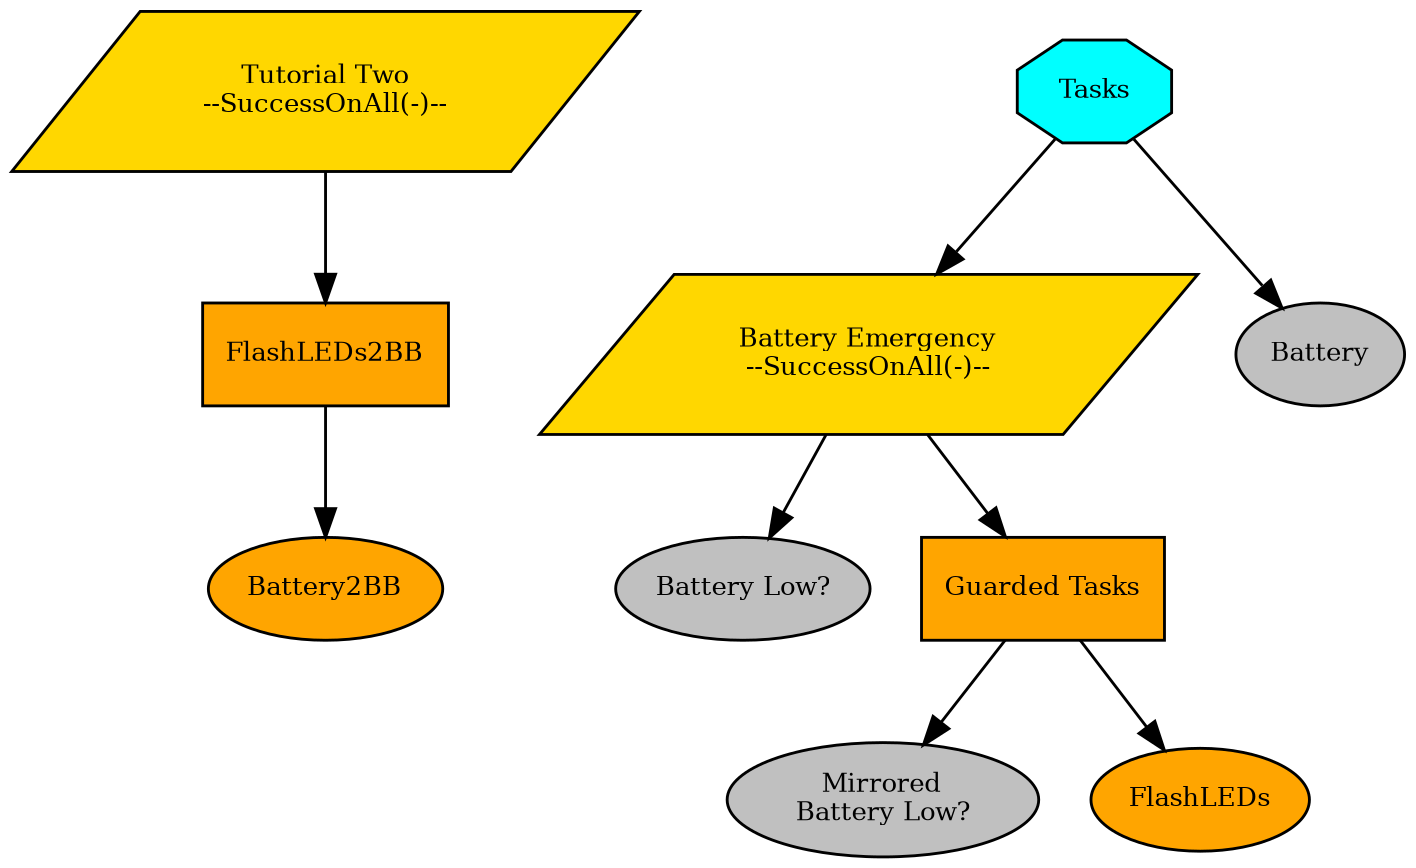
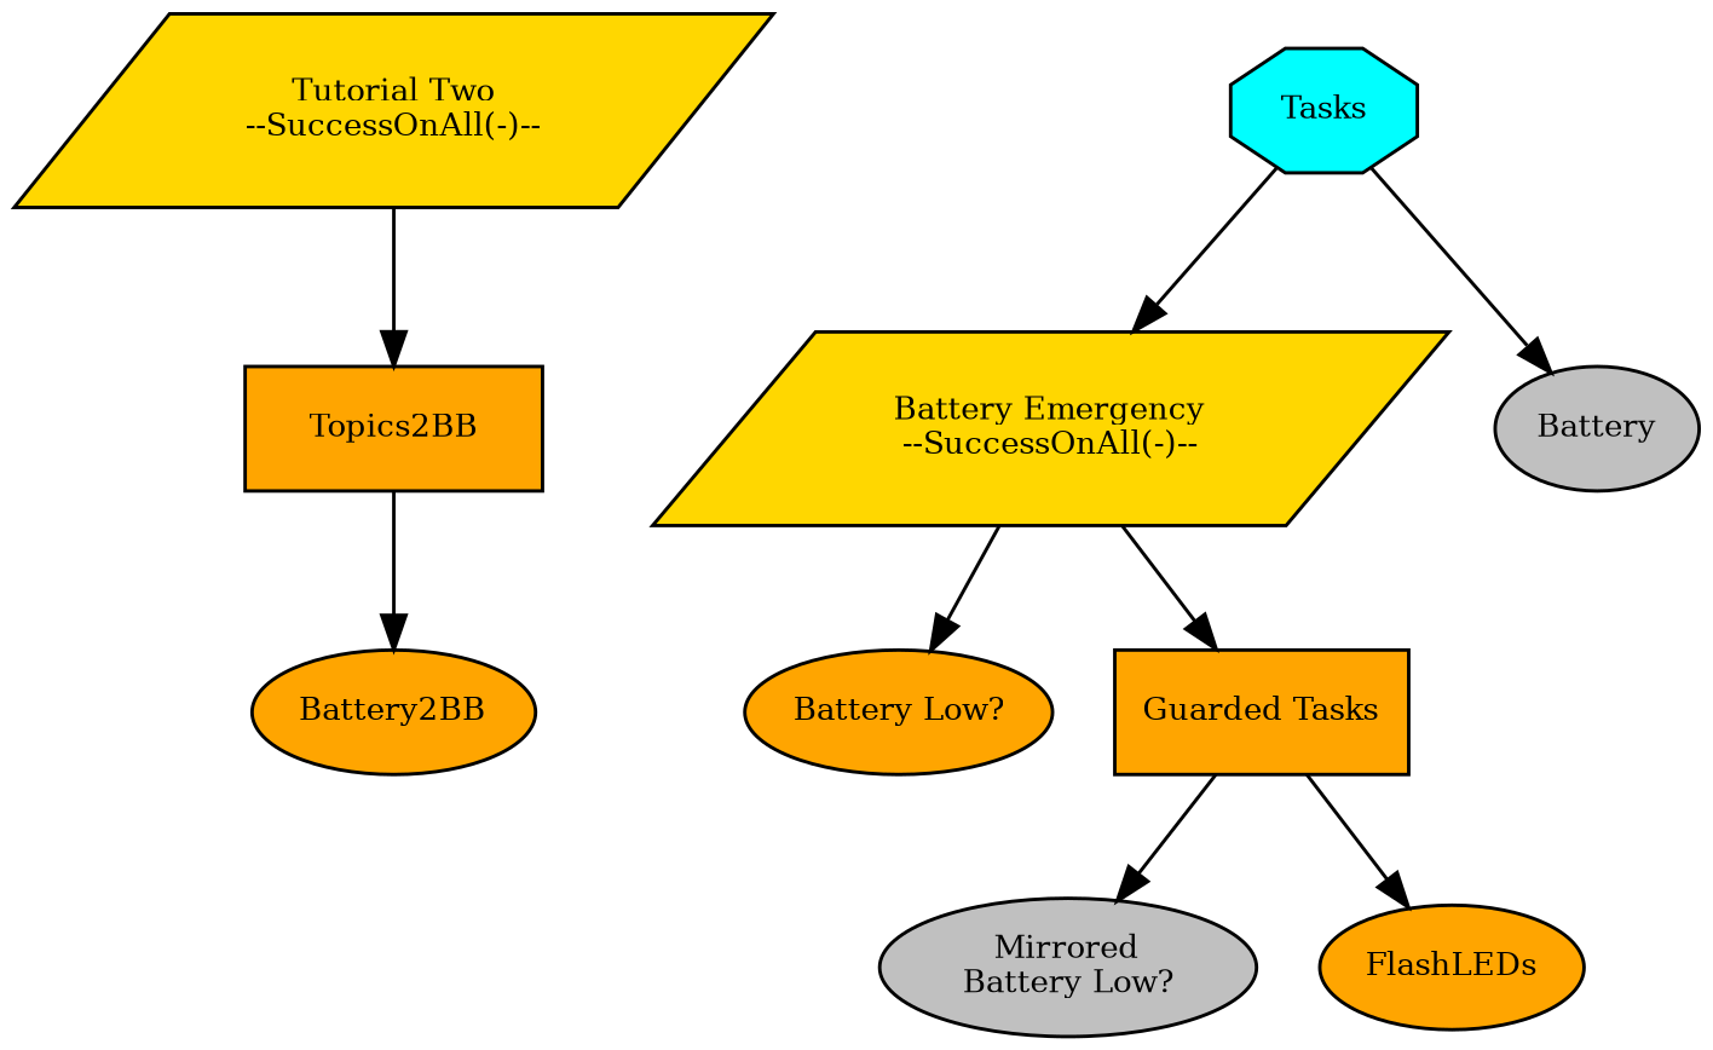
  digraph {
    fontname="times-roman"
    node [fillcolor=orange fontcolor=black fontname="times-roman" fontsize=9 shape=ellipse style=filled]
    edge [fontname="times-roman"]
    n1 [fillcolor=gold label="Tutorial Two\n--SuccessOnAll(-)--" shape=parallelogram]
-   n2 [label=FlashLEDs2BB shape=box]
+   n2 [label=Topics2BB shape=box]
    n3 [label=Battery2BB]
    n4 [fillcolor=cyan label=Tasks shape=octagon]
    n5 [fillcolor=gold label="Battery Emergency\n--SuccessOnAll(-)--" shape=parallelogram]
    n6 [fillcolor=gray label=Battery]
-   n7 [fillcolor=gray label="Battery Low?"]
+   n7 [label="Battery Low?"]
    n8 [label="Guarded Tasks" shape=box]
    n9 [fillcolor=gray label="Mirrored\nBattery Low?"]
    n10 [label=FlashLEDs]
    n1 -> n2
    n2 -> n3
    n4 -> n5
    n4 -> n6
    n5 -> n7
    n5 -> n8
    n8 -> n9
    n8 -> n10
  }
